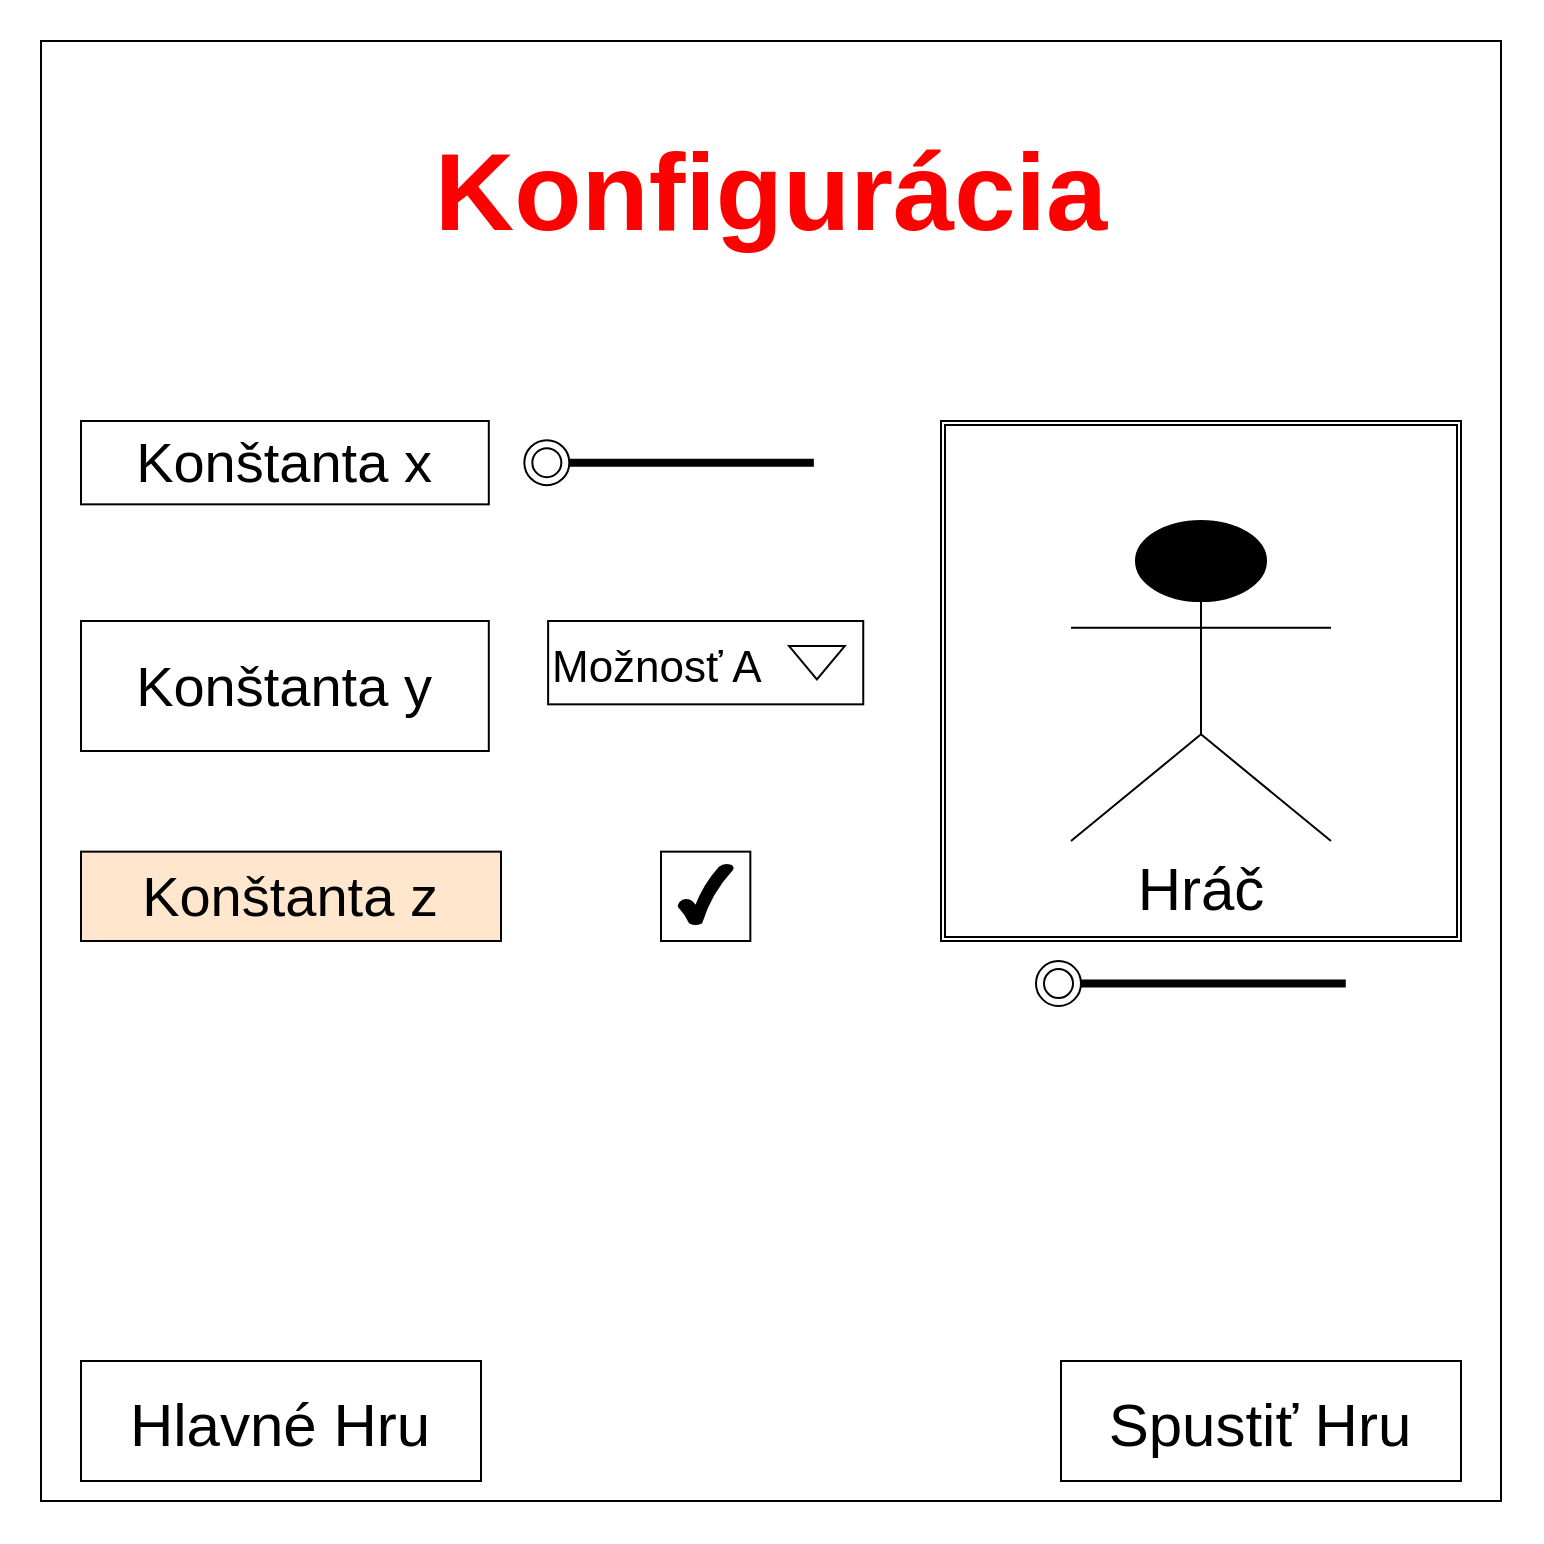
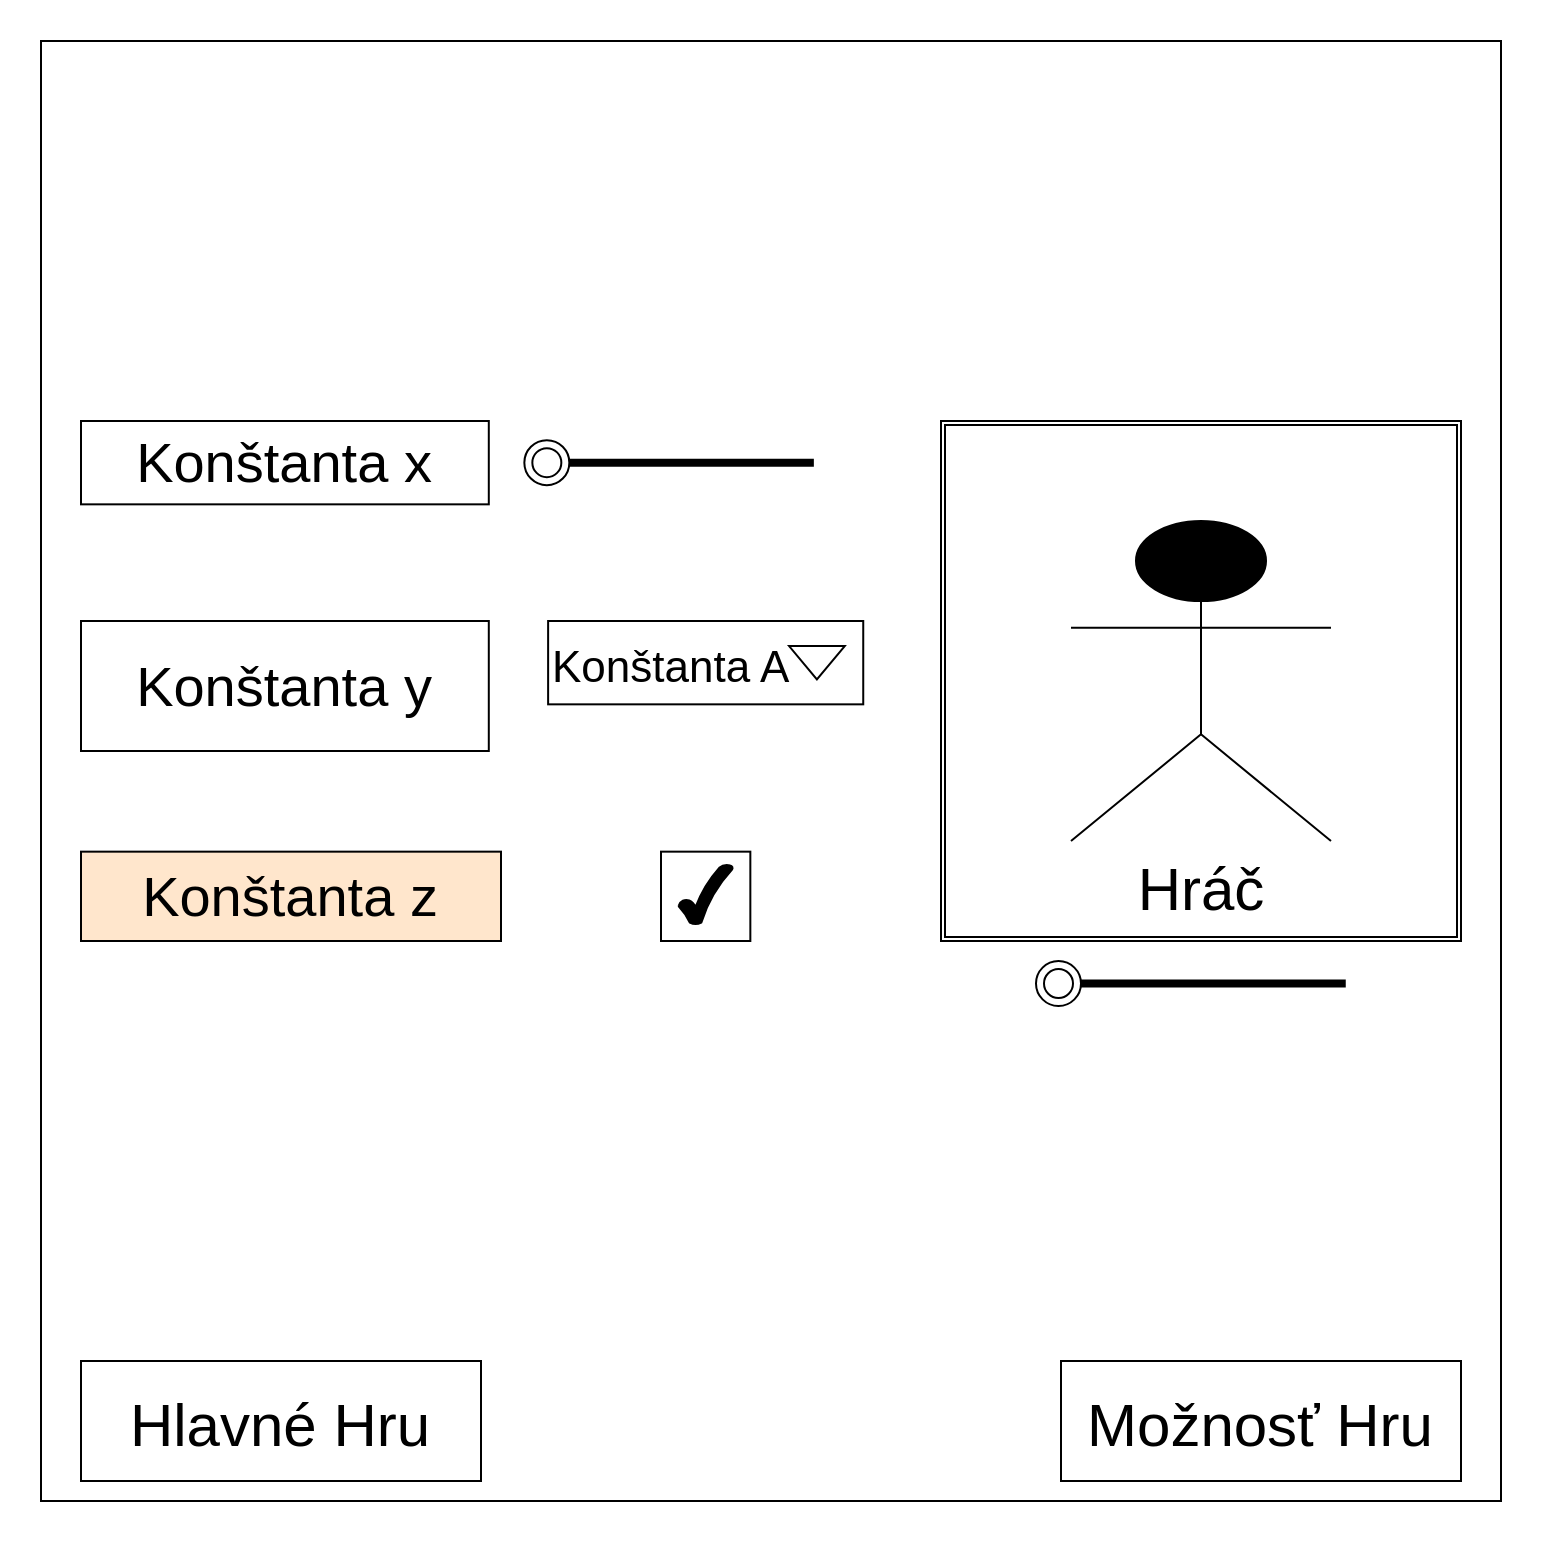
  <mxCell id="0" />
  <mxCell id="1" parent="0" />
  <mxCell id="2" value="" style="whiteSpace=wrap;html=1;aspect=fixed;" parent="1" vertex="1"><mxGeometry x="20" y="20" width="730" height="730" as="geometry" /></mxCell>
  <mxCell id="3" value="&lt;font style=&quot;font-size: 30px;&quot;&gt;Hlavné Hru&lt;/font&gt;" style="rounded=0;whiteSpace=wrap;html=1;fontSize=36;" parent="1" vertex="1"><mxGeometry x="40" y="680" width="200" height="60" as="geometry" /></mxCell>
- <mxCell id="4" value="&lt;font style=&quot;font-size: 55px;&quot; color=&quot;#ff0000&quot;&gt;Konfigurácia&lt;/font&gt;" style="text;strokeColor=none;fillColor=none;html=1;fontSize=70;fontStyle=1;verticalAlign=middle;align=center;fontColor=#33FF33;" parent="1" vertex="1"><mxGeometry x="220" y="50" width="330" height="80" as="geometry" /></mxCell>
- <mxCell id="5" value="&lt;font style=&quot;font-size: 30px;&quot;&gt;Spustiť Hru&lt;/font&gt;" style="rounded=0;whiteSpace=wrap;html=1;fontSize=36;" vertex="1" parent="1"><mxGeometry x="530" y="680" width="200" height="60" as="geometry" /></mxCell>
+ <mxCell id="5" value="&lt;font style=&quot;font-size: 30px;&quot;&gt;Možnosť Hru&lt;/font&gt;" style="rounded=0;whiteSpace=wrap;html=1;fontSize=36;" vertex="1" parent="1"><mxGeometry x="530" y="680" width="200" height="60" as="geometry" /></mxCell>
  <mxCell id="6" value="" style="line;strokeWidth=4;html=1;perimeter=backbonePerimeter;points=[];outlineConnect=0;fontSize=28;" vertex="1" parent="1"><mxGeometry x="261.667" y="226.667" width="144.762" height="8.333" as="geometry" /></mxCell>
  <mxCell id="7" value="Konštanta x" style="rounded=0;whiteSpace=wrap;html=1;fontSize=28;" parent="1" vertex="1"><mxGeometry x="40" y="210" width="203.902" height="41.667" as="geometry" /></mxCell>
  <mxCell id="8" value="" style="ellipse;shape=doubleEllipse;whiteSpace=wrap;html=1;aspect=fixed;fontSize=28;" vertex="1" parent="1"><mxGeometry x="261.669" y="219.583" width="22.5" height="22.5" as="geometry" /></mxCell>
  <mxCell id="9" value="Konštanta y" style="rounded=0;whiteSpace=wrap;html=1;fontSize=28;" vertex="1" parent="1"><mxGeometry x="40" y="310.003" width="203.902" height="65" as="geometry" /></mxCell>
- <mxCell id="10" value="&lt;font style=&quot;font-size: 22px;&quot;&gt;Možnosť A&lt;/font&gt;" style="html=1;whiteSpace=wrap;container=1;recursiveResize=0;collapsible=0;fontSize=28;align=left;" vertex="1" parent="1"><mxGeometry x="273.559" y="310.003" width="157.561" height="41.667" as="geometry" /></mxCell>
+ <mxCell id="10" value="&lt;font style=&quot;font-size: 22px;&quot;&gt;Konštanta A&lt;/font&gt;" style="html=1;whiteSpace=wrap;container=1;recursiveResize=0;collapsible=0;fontSize=28;align=left;" vertex="1" parent="1"><mxGeometry x="273.559" y="310.003" width="157.561" height="41.667" as="geometry" /></mxCell>
  <mxCell id="11" value="" style="triangle;html=1;whiteSpace=wrap;fontSize=28;direction=south;" vertex="1" parent="10"><mxGeometry x="120.488" y="12.5" width="27.805" height="16.667" as="geometry" /></mxCell>
  <mxCell id="12" value="Konštanta z" style="rounded=0;whiteSpace=wrap;html=1;fontSize=28;fillColor=#ffe6cc;" vertex="1" parent="1"><mxGeometry x="40" y="425.33" width="210" height="44.67" as="geometry" /></mxCell>
  <mxCell id="13" value="" style="whiteSpace=wrap;html=1;aspect=fixed;fontSize=30;" vertex="1" parent="1"><mxGeometry x="330" y="425.33" width="44.67" height="44.67" as="geometry" /></mxCell>
  <mxCell id="14" value="" style="verticalLabelPosition=bottom;verticalAlign=top;html=1;shape=mxgraph.basic.tick;fontSize=30;fillColor=#000000;" vertex="1" parent="1"><mxGeometry x="338.84" y="431.67" width="27" height="30" as="geometry" /></mxCell>
  <mxCell id="15" value="" style="shape=ext;double=1;whiteSpace=wrap;html=1;aspect=fixed;fontSize=30;fillColor=#FFFFFF;" vertex="1" parent="1"><mxGeometry x="470" y="210" width="260" height="260" as="geometry" /></mxCell>
  <mxCell id="16" value="" style="line;strokeWidth=4;html=1;perimeter=backbonePerimeter;points=[];outlineConnect=0;fontSize=28;" vertex="1" parent="1"><mxGeometry x="527.617" y="487.087" width="144.762" height="8.333" as="geometry" /></mxCell>
  <mxCell id="17" value="" style="ellipse;shape=doubleEllipse;whiteSpace=wrap;html=1;aspect=fixed;fontSize=28;" vertex="1" parent="1"><mxGeometry x="517.499" y="480.003" width="22.5" height="22.5" as="geometry" /></mxCell>
  <mxCell id="18" value="Hráč" style="shape=umlActor;verticalLabelPosition=bottom;verticalAlign=top;html=1;fontSize=30;fillColor=#000000;" vertex="1" parent="1"><mxGeometry x="535" y="260" width="130" height="160" as="geometry" /></mxCell>
